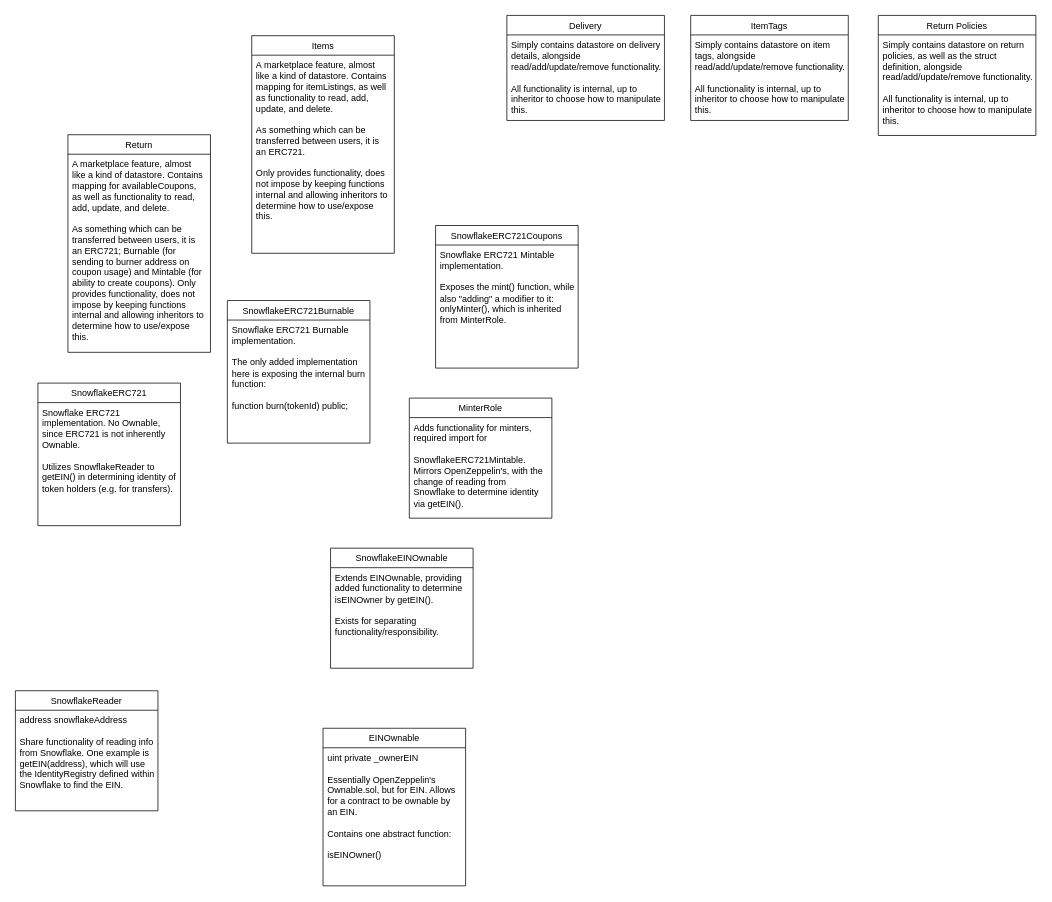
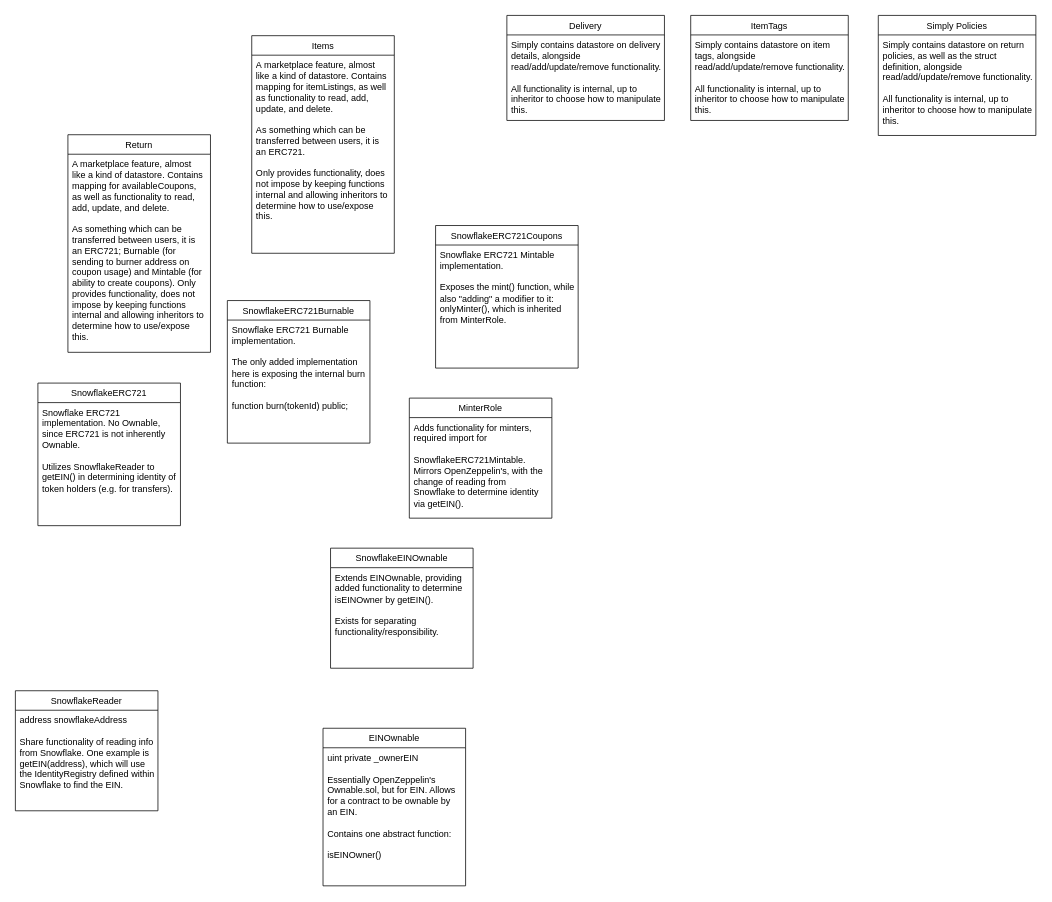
  <mxCell id="0" />
  <mxCell id="1" parent="0" />
  <mxCell id="2" value="SnowflakeReader" style="swimlane;fontStyle=0;childLayout=stackLayout;horizontal=1;startSize=26;fillColor=none;horizontalStack=0;resizeParent=1;resizeParentMax=0;resizeLast=0;collapsible=1;marginBottom=0;" parent="1" vertex="1"><mxGeometry x="20" y="920" width="190" height="160" as="geometry" /></mxCell>
  <mxCell id="3" value="address snowflakeAddress&#10;&#10;Share functionality of reading info from Snowflake. One example is getEIN(address), which will use the IdentityRegistry defined within Snowflake to find the EIN.&#10;" style="text;strokeColor=none;fillColor=none;align=left;verticalAlign=top;spacingLeft=4;spacingRight=4;overflow=hidden;rotatable=0;points=[[0,0.5],[1,0.5]];portConstraint=eastwest;whiteSpace=wrap;" parent="2" vertex="1"><mxGeometry y="26" width="190" height="134" as="geometry" /></mxCell>
  <mxCell id="4" value="EINOwnable" style="swimlane;fontStyle=0;childLayout=stackLayout;horizontal=1;startSize=26;fillColor=none;horizontalStack=0;resizeParent=1;resizeParentMax=0;resizeLast=0;collapsible=1;marginBottom=0;" parent="1" vertex="1"><mxGeometry x="430" y="970" width="190" height="210" as="geometry" /></mxCell>
  <mxCell id="5" value="uint private _ownerEIN&#10;&#10;Essentially OpenZeppelin's Ownable.sol, but for EIN. Allows for a contract to be ownable by an EIN. &#10;&#10;Contains one abstract function:&#10;&#10;isEINOwner()" style="text;strokeColor=none;fillColor=none;align=left;verticalAlign=top;spacingLeft=4;spacingRight=4;overflow=hidden;rotatable=0;points=[[0,0.5],[1,0.5]];portConstraint=eastwest;whiteSpace=wrap;" parent="4" vertex="1"><mxGeometry y="26" width="190" height="184" as="geometry" /></mxCell>
  <mxCell id="6" value="SnowflakeEINOwnable" style="swimlane;fontStyle=0;childLayout=stackLayout;horizontal=1;startSize=26;fillColor=none;horizontalStack=0;resizeParent=1;resizeParentMax=0;resizeLast=0;collapsible=1;marginBottom=0;" parent="1" vertex="1"><mxGeometry x="440" y="730" width="190" height="160" as="geometry" /></mxCell>
  <mxCell id="7" value="Extends EINOwnable, providing added functionality to determine isEINOwner by getEIN(). &#10;&#10;Exists for separating functionality/responsibility. " style="text;strokeColor=none;fillColor=none;align=left;verticalAlign=top;spacingLeft=4;spacingRight=4;overflow=hidden;rotatable=0;points=[[0,0.5],[1,0.5]];portConstraint=eastwest;whiteSpace=wrap;" parent="6" vertex="1"><mxGeometry y="26" width="190" height="134" as="geometry" /></mxCell>
  <mxCell id="8" value="MinterRole" style="swimlane;fontStyle=0;childLayout=stackLayout;horizontal=1;startSize=26;fillColor=none;horizontalStack=0;resizeParent=1;resizeParentMax=0;resizeLast=0;collapsible=1;marginBottom=0;" vertex="1" parent="1"><mxGeometry x="545" y="530" width="190" height="160" as="geometry" /></mxCell>
  <mxCell id="9" value="Adds functionality for minters, required import for &#10;&#10;SnowflakeERC721Mintable. Mirrors OpenZeppelin's, with the change of reading from Snowflake to determine identity via getEIN().&#10;" style="text;strokeColor=none;fillColor=none;align=left;verticalAlign=top;spacingLeft=4;spacingRight=4;overflow=hidden;rotatable=0;points=[[0,0.5],[1,0.5]];portConstraint=eastwest;whiteSpace=wrap;" vertex="1" parent="8"><mxGeometry y="26" width="190" height="134" as="geometry" /></mxCell>
  <mxCell id="10" value="SnowflakeERC721" style="swimlane;fontStyle=0;childLayout=stackLayout;horizontal=1;startSize=26;fillColor=none;horizontalStack=0;resizeParent=1;resizeParentMax=0;resizeLast=0;collapsible=1;marginBottom=0;" vertex="1" parent="1"><mxGeometry x="50" y="510" width="190" height="190" as="geometry" /></mxCell>
  <mxCell id="11" value="Snowflake ERC721 implementation. No Ownable, since ERC721 is not inherently Ownable.&#10;&#10;Utilizes SnowflakeReader to getEIN() in determining identity of token holders (e.g. for transfers)." style="text;strokeColor=none;fillColor=none;align=left;verticalAlign=top;spacingLeft=4;spacingRight=4;overflow=hidden;rotatable=0;points=[[0,0.5],[1,0.5]];portConstraint=eastwest;whiteSpace=wrap;" vertex="1" parent="10"><mxGeometry y="26" width="190" height="164" as="geometry" /></mxCell>
  <mxCell id="12" value="SnowflakeERC721Burnable" style="swimlane;fontStyle=0;childLayout=stackLayout;horizontal=1;startSize=26;fillColor=none;horizontalStack=0;resizeParent=1;resizeParentMax=0;resizeLast=0;collapsible=1;marginBottom=0;" vertex="1" parent="1"><mxGeometry x="302.5" y="400" width="190" height="190" as="geometry" /></mxCell>
  <mxCell id="13" value="Snowflake ERC721 Burnable implementation. &#10;&#10;The only added implementation here is exposing the internal burn function:&#10;&#10;function burn(tokenId) public;" style="text;strokeColor=none;fillColor=none;align=left;verticalAlign=top;spacingLeft=4;spacingRight=4;overflow=hidden;rotatable=0;points=[[0,0.5],[1,0.5]];portConstraint=eastwest;whiteSpace=wrap;" vertex="1" parent="12"><mxGeometry y="26" width="190" height="164" as="geometry" /></mxCell>
  <mxCell id="14" value="SnowflakeERC721Coupons" style="swimlane;fontStyle=0;childLayout=stackLayout;horizontal=1;startSize=26;fillColor=none;horizontalStack=0;resizeParent=1;resizeParentMax=0;resizeLast=0;collapsible=1;marginBottom=0;" vertex="1" parent="1"><mxGeometry x="580" y="300" width="190" height="190" as="geometry" /></mxCell>
  <mxCell id="15" value="Snowflake ERC721 Mintable implementation. &#10;&#10;Exposes the mint() function, while also &quot;adding&quot; a modifier to it: onlyMinter(), which is inherited from MinterRole. " style="text;strokeColor=none;fillColor=none;align=left;verticalAlign=top;spacingLeft=4;spacingRight=4;overflow=hidden;rotatable=0;points=[[0,0.5],[1,0.5]];portConstraint=eastwest;whiteSpace=wrap;" vertex="1" parent="14"><mxGeometry y="26" width="190" height="164" as="geometry" /></mxCell>
  <mxCell id="16" value="Return" style="swimlane;fontStyle=0;childLayout=stackLayout;horizontal=1;startSize=26;fillColor=none;horizontalStack=0;resizeParent=1;resizeParentMax=0;resizeLast=0;collapsible=1;marginBottom=0;" vertex="1" parent="1"><mxGeometry x="90" y="179" width="190" height="290" as="geometry" /></mxCell>
  <mxCell id="17" value="A marketplace feature, almost like a kind of datastore. Contains mapping for availableCoupons, as well as functionality to read, add, update, and delete.&#10;&#10;As something which can be transferred between users, it is an ERC721; Burnable (for sending to burner address on coupon usage) and Mintable (for ability to create coupons). Only provides functionality, does not impose by keeping functions internal and allowing inheritors to determine how to use/expose this." style="text;strokeColor=none;fillColor=none;align=left;verticalAlign=top;spacingLeft=4;spacingRight=4;overflow=hidden;rotatable=0;points=[[0,0.5],[1,0.5]];portConstraint=eastwest;whiteSpace=wrap;" vertex="1" parent="16"><mxGeometry y="26" width="190" height="264" as="geometry" /></mxCell>
  <mxCell id="18" value="Items" style="swimlane;fontStyle=0;childLayout=stackLayout;horizontal=1;startSize=26;fillColor=none;horizontalStack=0;resizeParent=1;resizeParentMax=0;resizeLast=0;collapsible=1;marginBottom=0;" vertex="1" parent="1"><mxGeometry x="335" y="47" width="190" height="290" as="geometry" /></mxCell>
  <mxCell id="19" value="A marketplace feature, almost like a kind of datastore. Contains mapping for itemListings, as well as functionality to read, add, update, and delete.&#10;&#10;As something which can be transferred between users, it is an ERC721.&#10;&#10;Only provides functionality, does not impose by keeping functions internal and allowing inheritors to determine how to use/expose this." style="text;strokeColor=none;fillColor=none;align=left;verticalAlign=top;spacingLeft=4;spacingRight=4;overflow=hidden;rotatable=0;points=[[0,0.5],[1,0.5]];portConstraint=eastwest;whiteSpace=wrap;" vertex="1" parent="18"><mxGeometry y="26" width="190" height="264" as="geometry" /></mxCell>
  <mxCell id="20" value="Delivery" style="swimlane;fontStyle=0;childLayout=stackLayout;horizontal=1;startSize=26;fillColor=none;horizontalStack=0;resizeParent=1;resizeParentMax=0;resizeLast=0;collapsible=1;marginBottom=0;" vertex="1" parent="1"><mxGeometry x="675" y="20" width="210" height="140" as="geometry" /></mxCell>
  <mxCell id="21" value="Simply contains datastore on delivery details, alongside read/add/update/remove functionality. &#10;&#10;All functionality is internal, up to inheritor to choose how to manipulate this." style="text;strokeColor=none;fillColor=none;align=left;verticalAlign=top;spacingLeft=4;spacingRight=4;overflow=hidden;rotatable=0;points=[[0,0.5],[1,0.5]];portConstraint=eastwest;whiteSpace=wrap;" vertex="1" parent="20"><mxGeometry y="26" width="210" height="114" as="geometry" /></mxCell>
  <mxCell id="22" value="ItemTags" style="swimlane;fontStyle=0;childLayout=stackLayout;horizontal=1;startSize=26;fillColor=none;horizontalStack=0;resizeParent=1;resizeParentMax=0;resizeLast=0;collapsible=1;marginBottom=0;" vertex="1" parent="1"><mxGeometry x="920" y="20" width="210" height="140" as="geometry" /></mxCell>
  <mxCell id="23" value="Simply contains datastore on item tags, alongside read/add/update/remove functionality. &#10;&#10;All functionality is internal, up to inheritor to choose how to manipulate this." style="text;strokeColor=none;fillColor=none;align=left;verticalAlign=top;spacingLeft=4;spacingRight=4;overflow=hidden;rotatable=0;points=[[0,0.5],[1,0.5]];portConstraint=eastwest;whiteSpace=wrap;" vertex="1" parent="22"><mxGeometry y="26" width="210" height="114" as="geometry" /></mxCell>
- <mxCell id="24" value="Return Policies" style="swimlane;fontStyle=0;childLayout=stackLayout;horizontal=1;startSize=26;fillColor=none;horizontalStack=0;resizeParent=1;resizeParentMax=0;resizeLast=0;collapsible=1;marginBottom=0;" vertex="1" parent="1"><mxGeometry x="1170" y="20" width="210" height="160" as="geometry" /></mxCell>
+ <mxCell id="24" value="Simply Policies" style="swimlane;fontStyle=0;childLayout=stackLayout;horizontal=1;startSize=26;fillColor=none;horizontalStack=0;resizeParent=1;resizeParentMax=0;resizeLast=0;collapsible=1;marginBottom=0;" vertex="1" parent="1"><mxGeometry x="1170" y="20" width="210" height="160" as="geometry" /></mxCell>
  <mxCell id="25" value="Simply contains datastore on return policies, as well as the struct definition, alongside read/add/update/remove functionality. &#10;&#10;All functionality is internal, up to inheritor to choose how to manipulate this." style="text;strokeColor=none;fillColor=none;align=left;verticalAlign=top;spacingLeft=4;spacingRight=4;overflow=hidden;rotatable=0;points=[[0,0.5],[1,0.5]];portConstraint=eastwest;whiteSpace=wrap;" vertex="1" parent="24"><mxGeometry y="26" width="210" height="134" as="geometry" /></mxCell>
